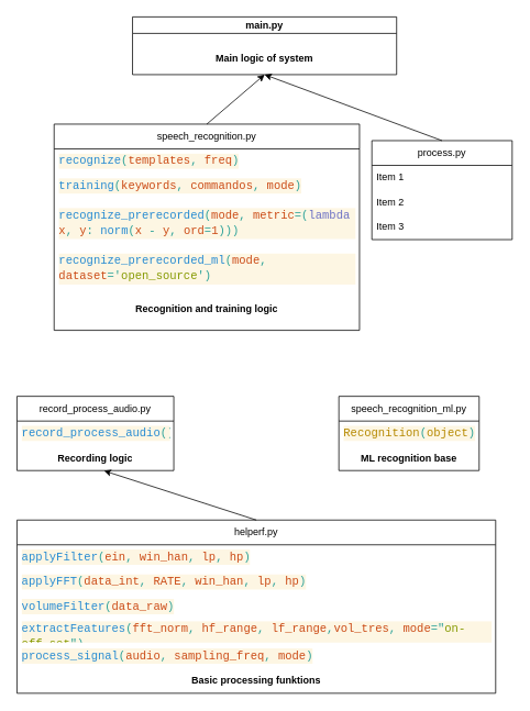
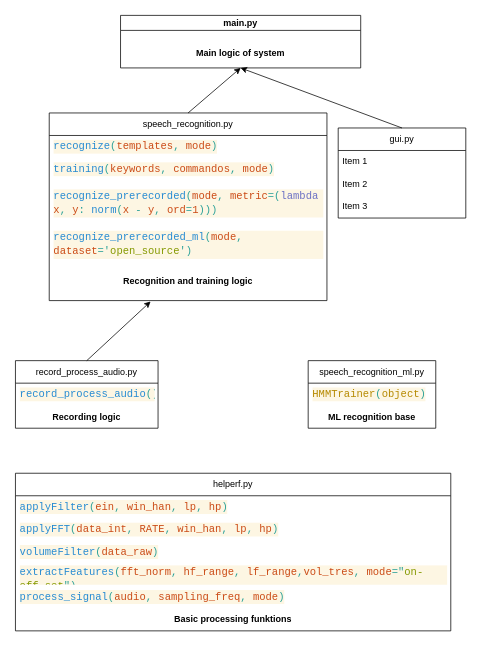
  <mxCell id="0" />
  <mxCell id="1" parent="0" />
  <mxCell id="2" value="main.py" style="swimlane;whiteSpace=wrap;html=1;startSize=20;" parent="1" vertex="1"><mxGeometry x="160" y="20" width="320" height="70" as="geometry" /></mxCell>
  <mxCell id="3" value="Main logic of system" style="text;html=1;strokeColor=none;fillColor=none;align=center;verticalAlign=middle;whiteSpace=wrap;rounded=0;fontStyle=1" parent="2" vertex="1"><mxGeometry y="20" width="320" height="60" as="geometry" /></mxCell>
  <mxCell id="4" value="speech_recognition.py" style="swimlane;fontStyle=0;childLayout=stackLayout;horizontal=1;startSize=30;horizontalStack=0;resizeParent=1;resizeParentMax=0;resizeLast=0;collapsible=1;marginBottom=0;whiteSpace=wrap;html=1;" parent="1" vertex="1"><mxGeometry x="65" y="150" width="370" height="250" as="geometry" /></mxCell>
- <mxCell id="5" value="&lt;div style=&quot;color: rgb(51, 51, 51); background-color: rgb(253, 246, 227); font-family: Consolas, &amp;quot;Courier New&amp;quot;, monospace; font-size: 14px; line-height: 19px;&quot;&gt;&lt;span style=&quot;color: #268bd2;&quot;&gt;recognize&lt;/span&gt;&lt;span style=&quot;color: #2aa198;&quot;&gt;(&lt;/span&gt;&lt;span style=&quot;color: #cb4b16;&quot;&gt;templates&lt;/span&gt;&lt;span style=&quot;color: #2aa198;&quot;&gt;,&lt;/span&gt; &lt;span style=&quot;color: #cb4b16;&quot;&gt;freq&lt;/span&gt;&lt;span style=&quot;color: #2aa198;&quot;&gt;)&lt;/span&gt;&lt;/div&gt;" style="text;strokeColor=none;fillColor=none;align=left;verticalAlign=middle;spacingLeft=4;spacingRight=4;overflow=hidden;points=[[0,0.5],[1,0.5]];portConstraint=eastwest;rotatable=0;whiteSpace=wrap;html=1;" parent="4" vertex="1"><mxGeometry y="30" width="370" height="30" as="geometry" /></mxCell>
+ <mxCell id="5" value="&lt;div style=&quot;color: rgb(51, 51, 51); background-color: rgb(253, 246, 227); font-family: Consolas, &amp;quot;Courier New&amp;quot;, monospace; font-size: 14px; line-height: 19px;&quot;&gt;&lt;span style=&quot;color: #268bd2;&quot;&gt;recognize&lt;/span&gt;&lt;span style=&quot;color: #2aa198;&quot;&gt;(&lt;/span&gt;&lt;span style=&quot;color: #cb4b16;&quot;&gt;templates&lt;/span&gt;&lt;span style=&quot;color: #2aa198;&quot;&gt;,&lt;/span&gt; &lt;span style=&quot;color: #cb4b16;&quot;&gt;mode&lt;/span&gt;&lt;span style=&quot;color: #2aa198;&quot;&gt;)&lt;/span&gt;&lt;/div&gt;" style="text;strokeColor=none;fillColor=none;align=left;verticalAlign=middle;spacingLeft=4;spacingRight=4;overflow=hidden;points=[[0,0.5],[1,0.5]];portConstraint=eastwest;rotatable=0;whiteSpace=wrap;html=1;" parent="4" vertex="1"><mxGeometry y="30" width="370" height="30" as="geometry" /></mxCell>
  <mxCell id="6" value="&lt;div style=&quot;color: rgb(51, 51, 51); background-color: rgb(253, 246, 227); font-family: Consolas, &amp;quot;Courier New&amp;quot;, monospace; font-size: 14px; line-height: 19px;&quot;&gt;&lt;span style=&quot;color: #268bd2;&quot;&gt;training&lt;/span&gt;&lt;span style=&quot;color: #2aa198;&quot;&gt;(&lt;/span&gt;&lt;span style=&quot;color: #cb4b16;&quot;&gt;keywords&lt;/span&gt;&lt;span style=&quot;color: #2aa198;&quot;&gt;,&lt;/span&gt; &lt;span style=&quot;color: #cb4b16;&quot;&gt;commandos&lt;/span&gt;&lt;span style=&quot;color: #2aa198;&quot;&gt;,&lt;/span&gt; &lt;span style=&quot;color: #cb4b16;&quot;&gt;mode&lt;/span&gt;&lt;span style=&quot;color: #2aa198;&quot;&gt;)&lt;/span&gt;&lt;/div&gt;" style="text;strokeColor=none;fillColor=none;align=left;verticalAlign=middle;spacingLeft=4;spacingRight=4;overflow=hidden;points=[[0,0.5],[1,0.5]];portConstraint=eastwest;rotatable=0;whiteSpace=wrap;html=1;" parent="4" vertex="1"><mxGeometry y="60" width="370" height="30" as="geometry" /></mxCell>
  <mxCell id="7" value="&lt;div style=&quot;color: rgb(51, 51, 51); background-color: rgb(253, 246, 227); font-family: Consolas, &amp;quot;Courier New&amp;quot;, monospace; font-size: 14px; line-height: 19px;&quot;&gt;&lt;span style=&quot;color: #268bd2;&quot;&gt;recognize_prerecorded&lt;/span&gt;&lt;span style=&quot;color: #2aa198;&quot;&gt;(&lt;/span&gt;&lt;span style=&quot;color: #cb4b16;&quot;&gt;mode&lt;/span&gt;&lt;span style=&quot;color: #2aa198;&quot;&gt;,&lt;/span&gt; &lt;span style=&quot;color: #cb4b16;&quot;&gt;metric&lt;/span&gt;&lt;span style=&quot;color: #2aa198;&quot;&gt;=(&lt;/span&gt;&lt;span style=&quot;color: #6c71c4;&quot;&gt;lambda&lt;/span&gt; &lt;span style=&quot;color: #cb4b16;&quot;&gt;x&lt;/span&gt;&lt;span style=&quot;color: #2aa198;&quot;&gt;,&lt;/span&gt; &lt;span style=&quot;color: #cb4b16;&quot;&gt;y&lt;/span&gt;&lt;span style=&quot;color: #2aa198;&quot;&gt;:&lt;/span&gt; &lt;span style=&quot;color: #268bd2;&quot;&gt;norm&lt;/span&gt;&lt;span style=&quot;color: #2aa198;&quot;&gt;(&lt;/span&gt;&lt;span style=&quot;color: #cb4b16;&quot;&gt;x&lt;/span&gt; &lt;span style=&quot;color: #2aa198;&quot;&gt;-&lt;/span&gt; &lt;span style=&quot;color: #cb4b16;&quot;&gt;y&lt;/span&gt;&lt;span style=&quot;color: #2aa198;&quot;&gt;,&lt;/span&gt; &lt;span style=&quot;color: #cb4b16;&quot;&gt;ord&lt;/span&gt;&lt;span style=&quot;color: #2aa198;&quot;&gt;=&lt;/span&gt;&lt;span style=&quot;color: #cb4b16;&quot;&gt;1&lt;/span&gt;&lt;span style=&quot;color: #2aa198;&quot;&gt;)))&lt;/span&gt;&lt;/div&gt;" style="text;strokeColor=none;fillColor=none;align=left;verticalAlign=middle;spacingLeft=4;spacingRight=4;overflow=hidden;points=[[0,0.5],[1,0.5]];portConstraint=eastwest;rotatable=0;whiteSpace=wrap;html=1;" parent="4" vertex="1"><mxGeometry y="90" width="370" height="60" as="geometry" /></mxCell>
  <mxCell id="8" value="&lt;div style=&quot;color: rgb(51, 51, 51); background-color: rgb(253, 246, 227); font-family: Consolas, &amp;quot;Courier New&amp;quot;, monospace; font-size: 14px; line-height: 19px;&quot;&gt;&lt;span style=&quot;color: #268bd2;&quot;&gt;recognize_prerecorded_ml&lt;/span&gt;&lt;span style=&quot;color: #2aa198;&quot;&gt;(&lt;/span&gt;&lt;span style=&quot;color: #cb4b16;&quot;&gt;mode&lt;/span&gt;&lt;span style=&quot;color: #2aa198;&quot;&gt;,&lt;/span&gt; &lt;span style=&quot;color: #cb4b16;&quot;&gt;dataset&lt;/span&gt;&lt;span style=&quot;color: #2aa198;&quot;&gt;=&lt;/span&gt;&lt;span style=&quot;color: #2aa198;&quot;&gt;'&lt;/span&gt;&lt;span style=&quot;color: #859900;&quot;&gt;open_source&lt;/span&gt;&lt;span style=&quot;color: #2aa198;&quot;&gt;'&lt;/span&gt;&lt;span style=&quot;color: #2aa198;&quot;&gt;)&lt;/span&gt;&lt;/div&gt;" style="text;strokeColor=none;fillColor=none;align=left;verticalAlign=middle;spacingLeft=4;spacingRight=4;overflow=hidden;points=[[0,0.5],[1,0.5]];portConstraint=eastwest;rotatable=0;whiteSpace=wrap;html=1;" parent="4" vertex="1"><mxGeometry y="150" width="370" height="50" as="geometry" /></mxCell>
  <mxCell id="9" value="Recognition and training logic" style="text;strokeColor=none;fillColor=none;align=center;verticalAlign=middle;spacingLeft=4;spacingRight=4;overflow=hidden;points=[[0,0.5],[1,0.5]];portConstraint=eastwest;rotatable=0;whiteSpace=wrap;html=1;fontStyle=1;labelBackgroundColor=none;" parent="4" vertex="1"><mxGeometry y="200" width="370" height="50" as="geometry" /></mxCell>
  <mxCell id="10" value="record_process_audio.py" style="swimlane;fontStyle=0;childLayout=stackLayout;horizontal=1;startSize=30;horizontalStack=0;resizeParent=1;resizeParentMax=0;resizeLast=0;collapsible=1;marginBottom=0;whiteSpace=wrap;html=1;" parent="1" vertex="1"><mxGeometry x="20" y="480" width="190" height="90" as="geometry" /></mxCell>
  <mxCell id="11" value="&lt;div style=&quot;color: rgb(51, 51, 51); background-color: rgb(253, 246, 227); font-family: Consolas, &amp;quot;Courier New&amp;quot;, monospace; font-size: 14px; line-height: 19px;&quot;&gt;&lt;span style=&quot;color: #268bd2;&quot;&gt;record_process_audio&lt;/span&gt;&lt;span style=&quot;color: #2aa198;&quot;&gt;()&lt;/span&gt;&lt;/div&gt;" style="text;strokeColor=none;fillColor=none;align=left;verticalAlign=middle;spacingLeft=4;spacingRight=4;overflow=hidden;points=[[0,0.5],[1,0.5]];portConstraint=eastwest;rotatable=0;whiteSpace=wrap;html=1;" parent="10" vertex="1"><mxGeometry y="30" width="190" height="30" as="geometry" /></mxCell>
  <mxCell id="12" value="Recording logic" style="text;strokeColor=none;fillColor=none;align=center;verticalAlign=middle;spacingLeft=4;spacingRight=4;overflow=hidden;points=[[0,0.5],[1,0.5]];portConstraint=eastwest;rotatable=0;whiteSpace=wrap;html=1;fontStyle=1" parent="10" vertex="1"><mxGeometry y="60" width="190" height="30" as="geometry" /></mxCell>
  <mxCell id="13" value="speech_recognition_ml.py" style="swimlane;fontStyle=0;childLayout=stackLayout;horizontal=1;startSize=30;horizontalStack=0;resizeParent=1;resizeParentMax=0;resizeLast=0;collapsible=1;marginBottom=0;whiteSpace=wrap;html=1;" parent="1" vertex="1"><mxGeometry x="410" y="480" width="170" height="90" as="geometry" /></mxCell>
- <mxCell id="14" value="&lt;div style=&quot;color: rgb(51, 51, 51); background-color: rgb(253, 246, 227); font-family: Consolas, &amp;quot;Courier New&amp;quot;, monospace; font-size: 14px; line-height: 19px;&quot;&gt;&lt;span style=&quot;color: #b58900;&quot;&gt;Recognition&lt;/span&gt;&lt;span style=&quot;color: #2aa198;&quot;&gt;(&lt;/span&gt;&lt;span style=&quot;color: #b58900;&quot;&gt;object&lt;/span&gt;&lt;span style=&quot;color: #2aa198;&quot;&gt;)&lt;/span&gt;&lt;/div&gt;" style="text;strokeColor=none;fillColor=none;align=left;verticalAlign=middle;spacingLeft=4;spacingRight=4;overflow=hidden;points=[[0,0.5],[1,0.5]];portConstraint=eastwest;rotatable=0;whiteSpace=wrap;html=1;" parent="13" vertex="1"><mxGeometry y="30" width="170" height="30" as="geometry" /></mxCell>
+ <mxCell id="14" value="&lt;div style=&quot;color: rgb(51, 51, 51); background-color: rgb(253, 246, 227); font-family: Consolas, &amp;quot;Courier New&amp;quot;, monospace; font-size: 14px; line-height: 19px;&quot;&gt;&lt;span style=&quot;color: #b58900;&quot;&gt;HMMTrainer&lt;/span&gt;&lt;span style=&quot;color: #2aa198;&quot;&gt;(&lt;/span&gt;&lt;span style=&quot;color: #b58900;&quot;&gt;object&lt;/span&gt;&lt;span style=&quot;color: #2aa198;&quot;&gt;)&lt;/span&gt;&lt;/div&gt;" style="text;strokeColor=none;fillColor=none;align=left;verticalAlign=middle;spacingLeft=4;spacingRight=4;overflow=hidden;points=[[0,0.5],[1,0.5]];portConstraint=eastwest;rotatable=0;whiteSpace=wrap;html=1;" parent="13" vertex="1"><mxGeometry y="30" width="170" height="30" as="geometry" /></mxCell>
  <mxCell id="15" value="ML recognition base" style="text;strokeColor=none;fillColor=none;align=center;verticalAlign=middle;spacingLeft=4;spacingRight=4;overflow=hidden;points=[[0,0.5],[1,0.5]];portConstraint=eastwest;rotatable=0;whiteSpace=wrap;html=1;fontStyle=1" parent="13" vertex="1"><mxGeometry y="60" width="170" height="30" as="geometry" /></mxCell>
  <mxCell id="16" value="helperf.py" style="swimlane;fontStyle=0;childLayout=stackLayout;horizontal=1;startSize=30;horizontalStack=0;resizeParent=1;resizeParentMax=0;resizeLast=0;collapsible=1;marginBottom=0;whiteSpace=wrap;html=1;" parent="1" vertex="1"><mxGeometry x="20" y="630" width="580" height="210" as="geometry" /></mxCell>
  <mxCell id="17" value="&lt;div style=&quot;color: rgb(51, 51, 51); background-color: rgb(253, 246, 227); font-family: Consolas, &amp;quot;Courier New&amp;quot;, monospace; font-size: 14px; line-height: 19px;&quot;&gt;&lt;span style=&quot;color: #268bd2;&quot;&gt;applyFilter&lt;/span&gt;&lt;span style=&quot;color: #2aa198;&quot;&gt;(&lt;/span&gt;&lt;span style=&quot;color: #cb4b16;&quot;&gt;ein&lt;/span&gt;&lt;span style=&quot;color: #2aa198;&quot;&gt;,&lt;/span&gt; &lt;span style=&quot;color: #cb4b16;&quot;&gt;win_han&lt;/span&gt;&lt;span style=&quot;color: #2aa198;&quot;&gt;,&lt;/span&gt; &lt;span style=&quot;color: #cb4b16;&quot;&gt;lp&lt;/span&gt;&lt;span style=&quot;color: #2aa198;&quot;&gt;,&lt;/span&gt; &lt;span style=&quot;color: #cb4b16;&quot;&gt;hp&lt;/span&gt;&lt;span style=&quot;color: #2aa198;&quot;&gt;)&lt;/span&gt;&lt;/div&gt;" style="text;strokeColor=none;fillColor=none;align=left;verticalAlign=middle;spacingLeft=4;spacingRight=4;overflow=hidden;points=[[0,0.5],[1,0.5]];portConstraint=eastwest;rotatable=0;whiteSpace=wrap;html=1;" parent="16" vertex="1"><mxGeometry y="30" width="580" height="30" as="geometry" /></mxCell>
  <mxCell id="18" value="&lt;div style=&quot;color: rgb(51, 51, 51); background-color: rgb(253, 246, 227); font-family: Consolas, &amp;quot;Courier New&amp;quot;, monospace; font-size: 14px; line-height: 19px;&quot;&gt;&lt;span style=&quot;color: #268bd2;&quot;&gt;applyFFT&lt;/span&gt;&lt;span style=&quot;color: #2aa198;&quot;&gt;(&lt;/span&gt;&lt;span style=&quot;color: #cb4b16;&quot;&gt;data_int&lt;/span&gt;&lt;span style=&quot;color: #2aa198;&quot;&gt;,&lt;/span&gt; &lt;span style=&quot;color: #cb4b16;&quot;&gt;RATE&lt;/span&gt;&lt;span style=&quot;color: #2aa198;&quot;&gt;,&lt;/span&gt; &lt;span style=&quot;color: #cb4b16;&quot;&gt;win_han&lt;/span&gt;&lt;span style=&quot;color: #2aa198;&quot;&gt;,&lt;/span&gt; &lt;span style=&quot;color: #cb4b16;&quot;&gt;lp&lt;/span&gt;&lt;span style=&quot;color: #2aa198;&quot;&gt;,&lt;/span&gt; &lt;span style=&quot;color: #cb4b16;&quot;&gt;hp&lt;/span&gt;&lt;span style=&quot;color: #2aa198;&quot;&gt;)&lt;/span&gt;&lt;/div&gt;" style="text;strokeColor=none;fillColor=none;align=left;verticalAlign=middle;spacingLeft=4;spacingRight=4;overflow=hidden;points=[[0,0.5],[1,0.5]];portConstraint=eastwest;rotatable=0;whiteSpace=wrap;html=1;" parent="16" vertex="1"><mxGeometry y="60" width="580" height="30" as="geometry" /></mxCell>
  <mxCell id="19" value="&lt;div style=&quot;color: rgb(51, 51, 51); background-color: rgb(253, 246, 227); font-family: Consolas, &amp;quot;Courier New&amp;quot;, monospace; font-size: 14px; line-height: 19px;&quot;&gt;&lt;span style=&quot;color: #268bd2;&quot;&gt;volumeFilter&lt;/span&gt;&lt;span style=&quot;color: #2aa198;&quot;&gt;(&lt;/span&gt;&lt;span style=&quot;color: #cb4b16;&quot;&gt;data_raw&lt;/span&gt;&lt;span style=&quot;color: #2aa198;&quot;&gt;)&lt;/span&gt;&lt;/div&gt;" style="text;strokeColor=none;fillColor=none;align=left;verticalAlign=middle;spacingLeft=4;spacingRight=4;overflow=hidden;points=[[0,0.5],[1,0.5]];portConstraint=eastwest;rotatable=0;whiteSpace=wrap;html=1;" parent="16" vertex="1"><mxGeometry y="90" width="580" height="30" as="geometry" /></mxCell>
  <mxCell id="20" value="&lt;div style=&quot;background-color: rgb(253, 246, 227); font-family: Consolas, &amp;quot;Courier New&amp;quot;, monospace; font-size: 14px; line-height: 19px;&quot;&gt;&lt;span style=&quot;color: rgb(38, 139, 210);&quot;&gt;extractFeatures&lt;/span&gt;&lt;span style=&quot;color: rgb(42, 161, 152);&quot;&gt;(&lt;/span&gt;&lt;span style=&quot;color: rgb(203, 75, 22);&quot;&gt;fft_norm&lt;/span&gt;&lt;span style=&quot;color: rgb(42, 161, 152);&quot;&gt;,&lt;/span&gt;&amp;nbsp;&lt;span style=&quot;color: rgb(203, 75, 22);&quot;&gt;hf_range&lt;/span&gt;&lt;span style=&quot;color: rgb(42, 161, 152);&quot;&gt;,&lt;/span&gt;&lt;font color=&quot;#333333&quot;&gt;&amp;nbsp;&lt;/font&gt;&lt;span style=&quot;color: rgb(203, 75, 22);&quot;&gt;lf_range&lt;/span&gt;&lt;span style=&quot;color: rgb(42, 161, 152);&quot;&gt;,&lt;/span&gt;&lt;span style=&quot;color: rgb(203, 75, 22);&quot;&gt;vol_tres&lt;/span&gt;&lt;span style=&quot;color: rgb(42, 161, 152);&quot;&gt;,&lt;/span&gt; &lt;span style=&quot;color: rgb(203, 75, 22);&quot;&gt;mode&lt;/span&gt;&lt;span style=&quot;color: rgb(42, 161, 152);&quot;&gt;=&lt;/span&gt;&lt;span style=&quot;color: rgb(42, 161, 152);&quot;&gt;&quot;&lt;/span&gt;&lt;span style=&quot;color: rgb(133, 153, 0);&quot;&gt;on-off-set&lt;/span&gt;&lt;span style=&quot;color: rgb(42, 161, 152);&quot;&gt;&quot;&lt;/span&gt;&lt;span style=&quot;color: rgb(42, 161, 152);&quot;&gt;)&lt;/span&gt;&lt;/div&gt;" style="text;strokeColor=none;fillColor=none;align=left;verticalAlign=middle;spacingLeft=4;spacingRight=4;overflow=hidden;points=[[0,0.5],[1,0.5]];portConstraint=eastwest;rotatable=0;whiteSpace=wrap;html=1;" parent="16" vertex="1"><mxGeometry y="120" width="580" height="30" as="geometry" /></mxCell>
  <mxCell id="21" value="&lt;div style=&quot;color: rgb(51, 51, 51); background-color: rgb(253, 246, 227); font-family: Consolas, &amp;quot;Courier New&amp;quot;, monospace; font-size: 14px; line-height: 19px;&quot;&gt;&lt;span style=&quot;color: #268bd2;&quot;&gt;process_signal&lt;/span&gt;&lt;span style=&quot;color: #2aa198;&quot;&gt;(&lt;/span&gt;&lt;span style=&quot;color: #cb4b16;&quot;&gt;audio&lt;/span&gt;&lt;span style=&quot;color: #2aa198;&quot;&gt;,&lt;/span&gt; &lt;span style=&quot;color: #cb4b16;&quot;&gt;sampling_freq&lt;/span&gt;&lt;span style=&quot;color: #2aa198;&quot;&gt;,&lt;/span&gt; &lt;span style=&quot;color: #cb4b16;&quot;&gt;mode&lt;/span&gt;&lt;span style=&quot;color: #2aa198;&quot;&gt;)&lt;/span&gt;&lt;/div&gt;" style="text;strokeColor=none;fillColor=none;align=left;verticalAlign=middle;spacingLeft=4;spacingRight=4;overflow=hidden;points=[[0,0.5],[1,0.5]];portConstraint=eastwest;rotatable=0;whiteSpace=wrap;html=1;" parent="16" vertex="1"><mxGeometry y="150" width="580" height="30" as="geometry" /></mxCell>
  <mxCell id="22" value="Basic processing funktions" style="text;strokeColor=none;fillColor=none;align=center;verticalAlign=middle;spacingLeft=4;spacingRight=4;overflow=hidden;points=[[0,0.5],[1,0.5]];portConstraint=eastwest;rotatable=0;whiteSpace=wrap;html=1;fontStyle=1" parent="16" vertex="1"><mxGeometry y="180" width="580" height="30" as="geometry" /></mxCell>
- <mxCell id="23" value="process.py" style="swimlane;fontStyle=0;childLayout=stackLayout;horizontal=1;startSize=30;horizontalStack=0;resizeParent=1;resizeParentMax=0;resizeLast=0;collapsible=1;marginBottom=0;whiteSpace=wrap;html=1;" parent="1" vertex="1"><mxGeometry x="450" y="170" width="170" height="120" as="geometry" /></mxCell>
+ <mxCell id="23" value="gui.py" style="swimlane;fontStyle=0;childLayout=stackLayout;horizontal=1;startSize=30;horizontalStack=0;resizeParent=1;resizeParentMax=0;resizeLast=0;collapsible=1;marginBottom=0;whiteSpace=wrap;html=1;" parent="1" vertex="1"><mxGeometry x="450" y="170" width="170" height="120" as="geometry" /></mxCell>
  <mxCell id="24" value="Item 1" style="text;strokeColor=none;fillColor=none;align=left;verticalAlign=middle;spacingLeft=4;spacingRight=4;overflow=hidden;points=[[0,0.5],[1,0.5]];portConstraint=eastwest;rotatable=0;whiteSpace=wrap;html=1;" parent="23" vertex="1"><mxGeometry y="30" width="170" height="30" as="geometry" /></mxCell>
  <mxCell id="25" value="Item 2" style="text;strokeColor=none;fillColor=none;align=left;verticalAlign=middle;spacingLeft=4;spacingRight=4;overflow=hidden;points=[[0,0.5],[1,0.5]];portConstraint=eastwest;rotatable=0;whiteSpace=wrap;html=1;" parent="23" vertex="1"><mxGeometry y="60" width="170" height="30" as="geometry" /></mxCell>
  <mxCell id="26" value="Item 3" style="text;strokeColor=none;fillColor=none;align=left;verticalAlign=middle;spacingLeft=4;spacingRight=4;overflow=hidden;points=[[0,0.5],[1,0.5]];portConstraint=eastwest;rotatable=0;whiteSpace=wrap;html=1;" parent="23" vertex="1"><mxGeometry y="90" width="170" height="30" as="geometry" /></mxCell>
  <mxCell id="27" value="" style="endArrow=classic;html=1;entryX=0.5;entryY=1;entryDx=0;entryDy=0;exitX=0.5;exitY=0;exitDx=0;exitDy=0;" parent="1" source="4" target="2" edge="1"><mxGeometry width="50" height="50" relative="1" as="geometry"><mxPoint x="300" y="300" as="sourcePoint" /><mxPoint x="350" y="250" as="targetPoint" /></mxGeometry></mxCell>
  <mxCell id="28" value="" style="endArrow=classic;html=1;exitX=0.5;exitY=0;exitDx=0;exitDy=0;entryX=0.5;entryY=1;entryDx=0;entryDy=0;" parent="1" source="23" target="2" edge="1"><mxGeometry width="50" height="50" relative="1" as="geometry"><mxPoint x="300" y="300" as="sourcePoint" /><mxPoint x="350" y="250" as="targetPoint" /></mxGeometry></mxCell>
- <mxCell id="30" value="" style="endArrow=classic;html=1;exitX=0.5;exitY=0;exitDx=0;exitDy=0;entryX=0.555;entryY=1.01;entryDx=0;entryDy=0;entryPerimeter=0;" parent="1" source="16" target="12" edge="1"><mxGeometry width="50" height="50" relative="1" as="geometry"><mxPoint x="300" y="500" as="sourcePoint" /><mxPoint x="130" y="600" as="targetPoint" /></mxGeometry></mxCell>
+ <mxCell id="29" value="" style="endArrow=classic;html=1;exitX=0.5;exitY=0;exitDx=0;exitDy=0;entryX=0.365;entryY=1.024;entryDx=0;entryDy=0;entryPerimeter=0;" parent="1" source="10" target="9" edge="1"><mxGeometry width="50" height="50" relative="1" as="geometry"><mxPoint x="300" y="300" as="sourcePoint" /><mxPoint x="210" y="370" as="targetPoint" /></mxGeometry></mxCell>
